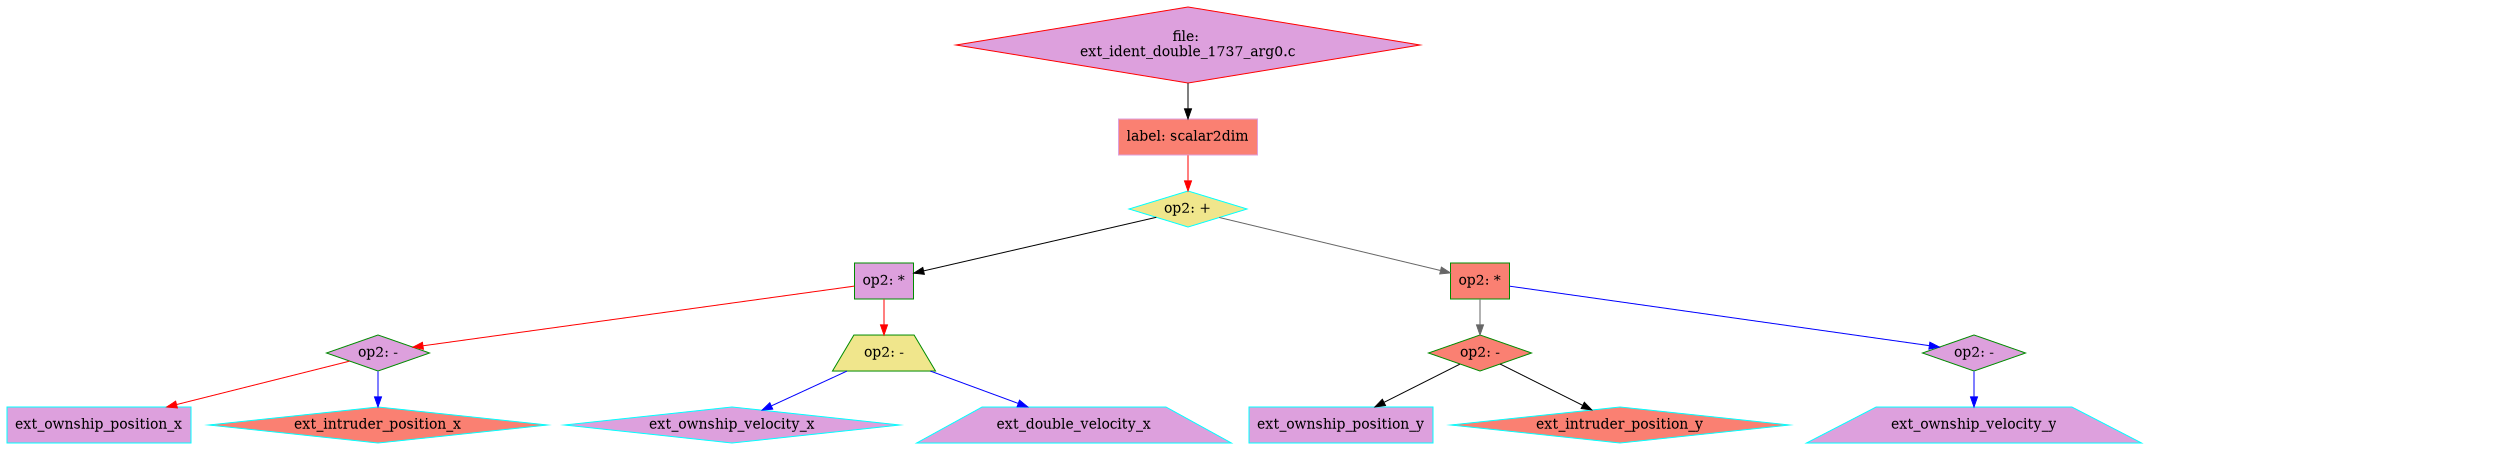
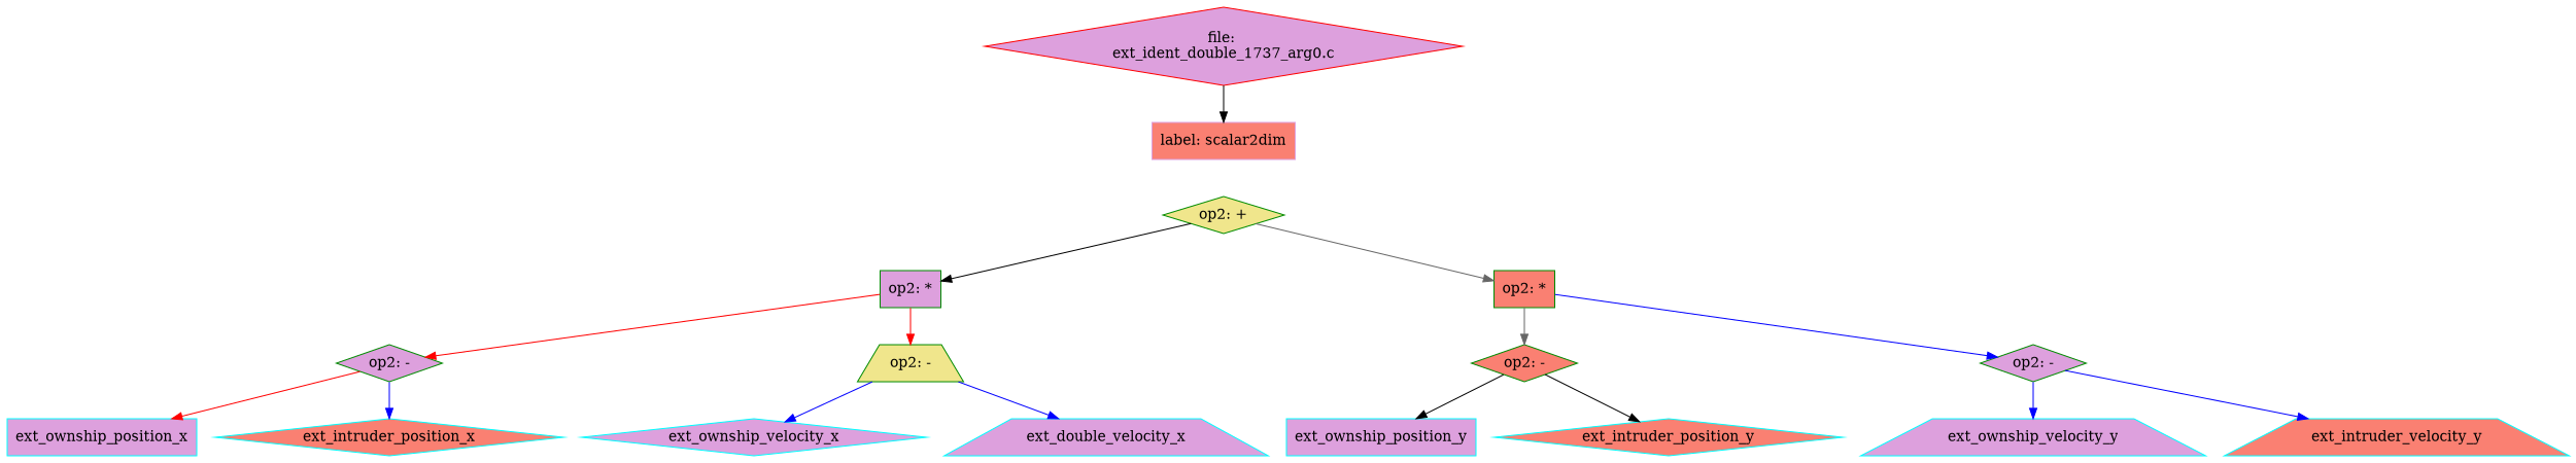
  digraph {
    node [color=cyan1 fillcolor=plum shape=diamond style=filled]
    edge [color=blue]
    n1 [color=red label="file: \next_ident_double_1737_arg0.c"]
    n2 [color=plum fillcolor=salmon label="label: scalar2dim" shape=box]
-   n3 [fillcolor=khaki label="op2: +"]
+   n3 [color=green4 fillcolor=khaki label="op2: +"]
    n4 [color=green4 label="op2: *" shape=box]
    n5 [color=green4 fillcolor=salmon label="op2: *" shape=box]
    n6 [color=green4 label="op2: -"]
    n7 [color=green4 fillcolor=khaki label="op2: -" shape=trapezium]
    n8 [color=green4 fillcolor=salmon label="op2: -"]
    n9 [color=green4 label="op2: -"]
    n10 [label=ext_ownship_position_x shape=box]
    n11 [fillcolor=salmon label=ext_intruder_position_x]
    n12 [label=ext_ownship_velocity_x]
    n13 [label=ext_double_velocity_x shape=trapezium]
    n14 [label=ext_ownship_position_y shape=box]
    n15 [fillcolor=salmon label=ext_intruder_position_y]
    n16 [label=ext_ownship_velocity_y shape=trapezium]
+   n17 [fillcolor=salmon label=ext_intruder_velocity_y shape=trapezium]
    n1 -> n2 [color=black]
-   n2 -> n3 [color=red]
    n3 -> n4 [color=black]
    n3 -> n5 [color=gray40]
    n4 -> n6 [color=red]
    n4 -> n7 [color=red]
    n5 -> n8 [color=gray40]
    n5 -> n9
    n6 -> n10 [color=red]
    n6 -> n11
    n7 -> n12
    n7 -> n13
    n8 -> n14 [color=black]
    n8 -> n15 [color=black]
    n9 -> n16
+   n9 -> n17
  }
